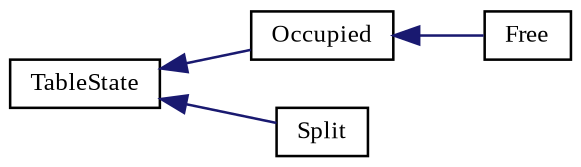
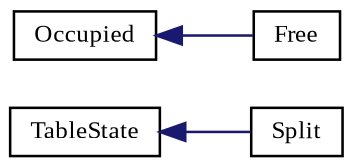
  digraph {
    fontname="Liberation Serif"
    rankdir=LR
    node [color=black fillcolor=white fontname="Liberation Serif" fontsize=10 shape=record style=filled]
    edge [color=midnightblue dir=back fontname="Liberation Serif" fontsize=10 labelfontname=Helvetica labelfontsize=10 style=solid]
    n1 [height=0.2 label=TableState width=0.4]
    n2 [height=0.2 label=Occupied width=0.4]
    n3 [height=0.2 label=Split width=0.4]
    n4 [height=0.2 label=Free width=0.4]
-   n1 -> n2
    n1 -> n3
    n2 -> n4
  }
